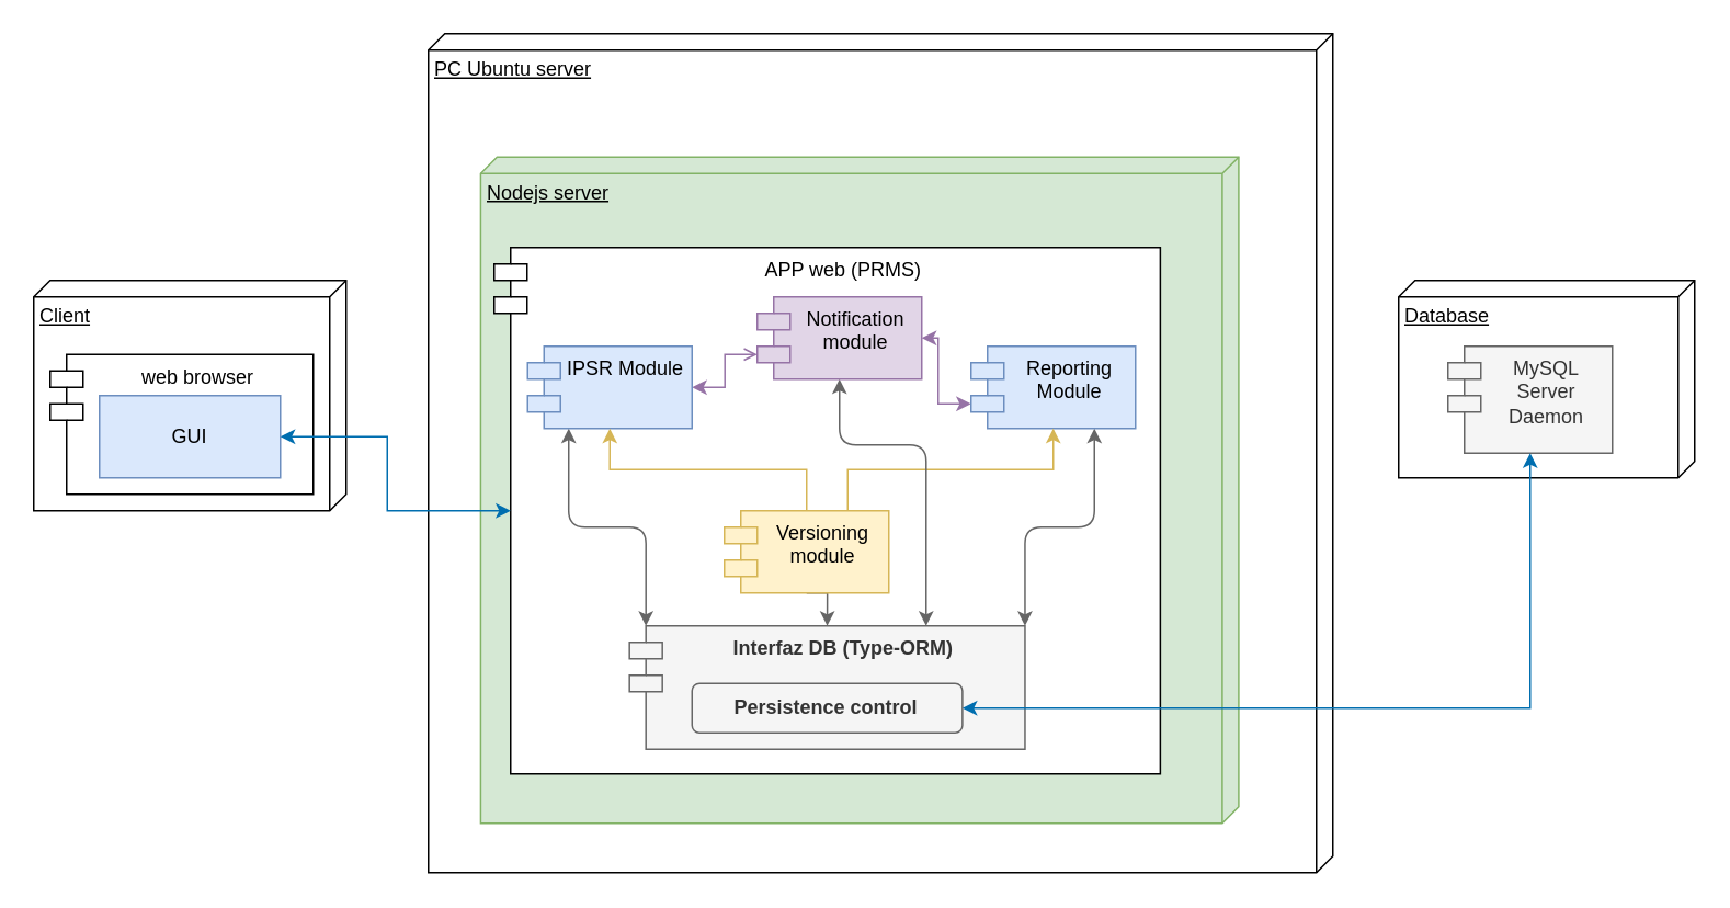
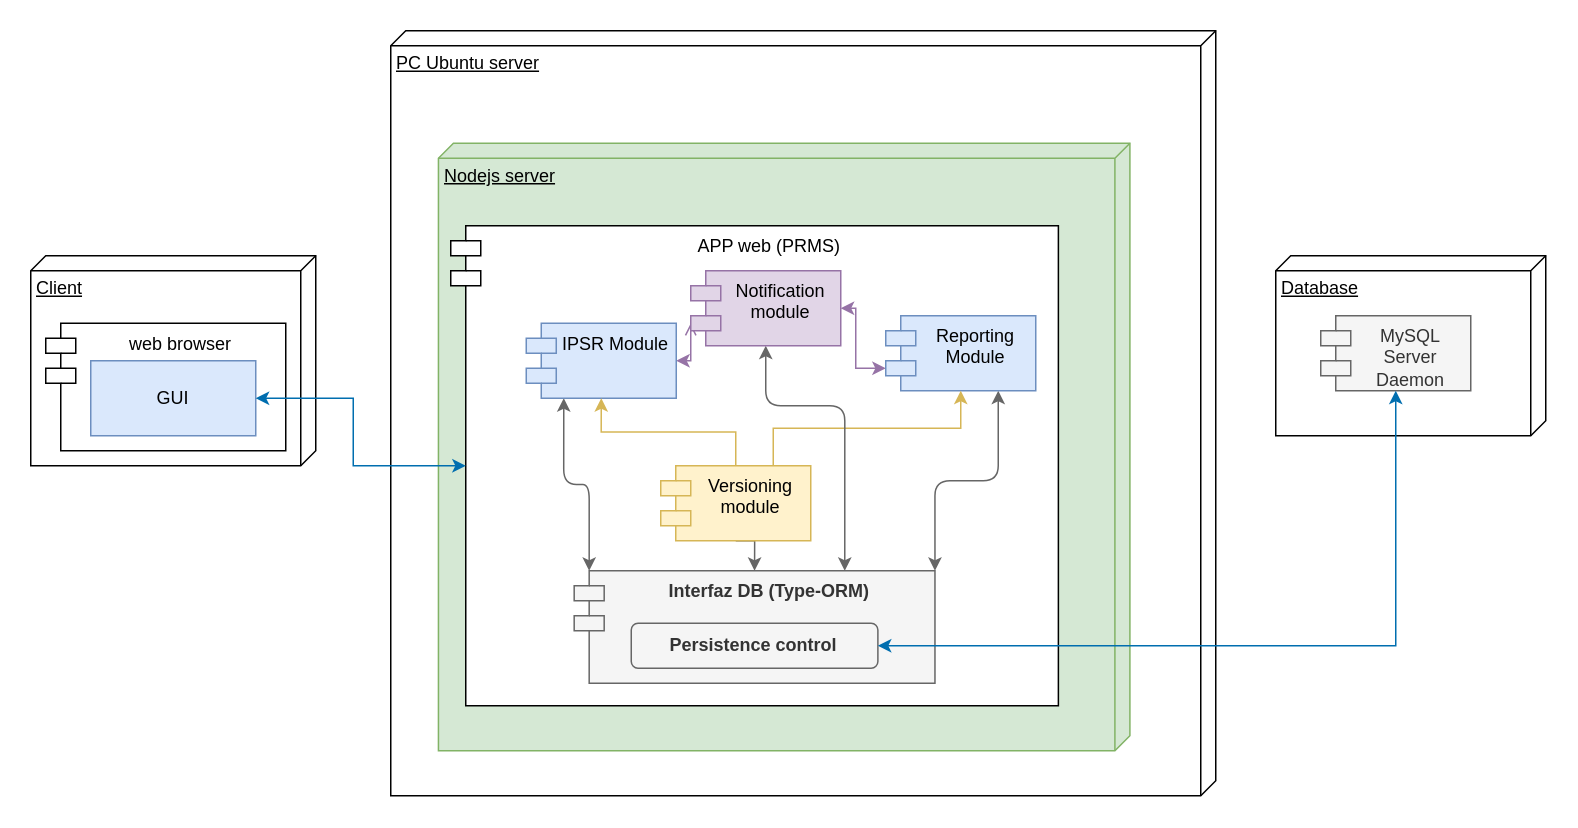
  <mxCell id="0" />
  <mxCell id="1" parent="0" />
  <mxCell id="2" value="" style="group" vertex="1" connectable="0" parent="1"><mxGeometry x="260" y="20" width="550" height="510" as="geometry" /></mxCell>
  <mxCell id="3" value="PC Ubuntu server" style="verticalAlign=top;align=left;spacingTop=8;spacingLeft=2;spacingRight=12;shape=cube;size=10;direction=south;fontStyle=4;html=1;whiteSpace=wrap;" vertex="1" parent="2"><mxGeometry width="550" height="510" as="geometry" /></mxCell>
  <mxCell id="4" value="Nodejs server" style="verticalAlign=top;align=left;spacingTop=8;spacingLeft=2;spacingRight=12;shape=cube;size=10;direction=south;fontStyle=4;html=1;whiteSpace=wrap;fillColor=#d5e8d4;strokeColor=#82b366;" vertex="1" parent="2"><mxGeometry x="31.792" y="75.0" width="460.983" height="405.0" as="geometry" /></mxCell>
  <mxCell id="5" value="APP web (PRMS)" style="shape=module;align=left;spacingLeft=20;align=center;verticalAlign=top;whiteSpace=wrap;html=1;" vertex="1" parent="2"><mxGeometry x="40" y="130" width="405.09" height="320" as="geometry" /></mxCell>
  <mxCell id="6" value="&lt;b&gt;Interfaz DB (Type-ORM)&lt;/b&gt;" style="shape=module;align=left;spacingLeft=20;align=center;verticalAlign=top;whiteSpace=wrap;html=1;fillColor=#f5f5f5;fontColor=#333333;strokeColor=#666666;" vertex="1" parent="2"><mxGeometry x="122.29" y="360" width="240.52" height="75" as="geometry" /></mxCell>
  <mxCell id="7" value="&lt;b style=&quot;border-color: var(--border-color);&quot;&gt;Persistence control&lt;/b&gt;" style="html=1;whiteSpace=wrap;fillColor=#f5f5f5;fontColor=#333333;strokeColor=#666666;rounded=1;" vertex="1" parent="2"><mxGeometry x="160.34" y="395" width="164.42" height="30" as="geometry" /></mxCell>
  <mxCell id="8" style="edgeStyle=orthogonalEdgeStyle;rounded=0;orthogonalLoop=1;jettySize=auto;html=1;exitX=1;exitY=0.5;exitDx=0;exitDy=0;entryX=0;entryY=0;entryDx=0;entryDy=35;entryPerimeter=0;startArrow=classic;startFill=1;fillColor=#e1d5e7;strokeColor=#9673a6;endArrow=open;" edge="1" parent="2" source="10" target="19"><mxGeometry relative="1" as="geometry" /></mxCell>
  <mxCell id="9" style="edgeStyle=orthogonalEdgeStyle;rounded=1;orthogonalLoop=1;jettySize=auto;html=1;exitX=0.25;exitY=1;exitDx=0;exitDy=0;entryX=0;entryY=0;entryDx=10;entryDy=0;entryPerimeter=0;startArrow=classic;startFill=1;fillColor=#f5f5f5;strokeColor=#666666;" edge="1" parent="2" source="10" target="6"><mxGeometry relative="1" as="geometry" /></mxCell>
- <mxCell id="10" value="IPSR Module" style="shape=module;align=left;spacingLeft=20;align=center;verticalAlign=top;whiteSpace=wrap;html=1;fillColor=#dae8fc;strokeColor=#6c8ebf;" vertex="1" parent="2"><mxGeometry x="60.34" y="190" width="100" height="50" as="geometry" /></mxCell>
+ <mxCell id="10" value="IPSR Module" style="shape=module;align=left;spacingLeft=20;align=center;verticalAlign=top;whiteSpace=wrap;html=1;fillColor=#dae8fc;strokeColor=#6c8ebf;" vertex="1" parent="2"><mxGeometry x="90.34" y="195" width="100" height="50" as="geometry" /></mxCell>
  <mxCell id="11" style="edgeStyle=orthogonalEdgeStyle;rounded=0;orthogonalLoop=1;jettySize=auto;html=1;exitX=0;exitY=0;exitDx=0;exitDy=35;exitPerimeter=0;startArrow=classic;startFill=1;fillColor=#e1d5e7;strokeColor=#9673a6;" edge="1" parent="2" source="13" target="19"><mxGeometry relative="1" as="geometry" /></mxCell>
  <mxCell id="12" style="edgeStyle=orthogonalEdgeStyle;rounded=1;orthogonalLoop=1;jettySize=auto;html=1;exitX=0.75;exitY=1;exitDx=0;exitDy=0;entryX=1;entryY=0;entryDx=0;entryDy=0;startArrow=classic;startFill=1;fillColor=#f5f5f5;strokeColor=#666666;" edge="1" parent="2" source="13" target="6"><mxGeometry relative="1" as="geometry" /></mxCell>
  <mxCell id="13" value="Reporting Module" style="shape=module;align=left;spacingLeft=20;align=center;verticalAlign=top;whiteSpace=wrap;html=1;fillColor=#dae8fc;strokeColor=#6c8ebf;" vertex="1" parent="2"><mxGeometry x="330" y="190" width="100" height="50" as="geometry" /></mxCell>
  <mxCell id="14" style="edgeStyle=orthogonalEdgeStyle;rounded=0;orthogonalLoop=1;jettySize=auto;html=1;exitX=0.5;exitY=0;exitDx=0;exitDy=0;entryX=0.5;entryY=1;entryDx=0;entryDy=0;fillColor=#fff2cc;strokeColor=#d6b656;" edge="1" parent="2" source="17" target="10"><mxGeometry relative="1" as="geometry" /></mxCell>
  <mxCell id="15" style="edgeStyle=orthogonalEdgeStyle;rounded=0;orthogonalLoop=1;jettySize=auto;html=1;exitX=0.75;exitY=0;exitDx=0;exitDy=0;fillColor=#fff2cc;strokeColor=#d6b656;" edge="1" parent="2" source="17" target="13"><mxGeometry relative="1" as="geometry" /></mxCell>
  <mxCell id="16" style="edgeStyle=orthogonalEdgeStyle;rounded=0;orthogonalLoop=1;jettySize=auto;html=1;exitX=0.5;exitY=1;exitDx=0;exitDy=0;entryX=0.5;entryY=0;entryDx=0;entryDy=0;fillColor=#f5f5f5;strokeColor=#666666;" edge="1" parent="2" source="17" target="6"><mxGeometry relative="1" as="geometry" /></mxCell>
  <mxCell id="17" value="Versioning module" style="shape=module;align=left;spacingLeft=20;align=center;verticalAlign=top;whiteSpace=wrap;html=1;fillColor=#fff2cc;strokeColor=#d6b656;" vertex="1" parent="2"><mxGeometry x="180" y="290" width="100" height="50" as="geometry" /></mxCell>
  <mxCell id="18" style="edgeStyle=orthogonalEdgeStyle;rounded=1;orthogonalLoop=1;jettySize=auto;html=1;exitX=0.5;exitY=1;exitDx=0;exitDy=0;entryX=0.75;entryY=0;entryDx=0;entryDy=0;startArrow=classic;startFill=1;fillColor=#f5f5f5;strokeColor=#666666;" edge="1" parent="2" source="19" target="6"><mxGeometry relative="1" as="geometry"><Array as="points"><mxPoint x="250" y="250" /><mxPoint x="303" y="250" /></Array></mxGeometry></mxCell>
  <mxCell id="19" value="Notification module" style="shape=module;align=left;spacingLeft=20;align=center;verticalAlign=top;whiteSpace=wrap;html=1;fillColor=#e1d5e7;strokeColor=#9673a6;" vertex="1" parent="2"><mxGeometry x="200" y="160" width="100" height="50" as="geometry" /></mxCell>
  <mxCell id="20" value="" style="group;" vertex="1" connectable="0" parent="1"><mxGeometry x="850" y="170" width="180" height="120" as="geometry" /></mxCell>
  <mxCell id="21" value="Database" style="verticalAlign=top;align=left;spacingTop=8;spacingLeft=2;spacingRight=12;shape=cube;size=10;direction=south;fontStyle=4;html=1;whiteSpace=wrap;" vertex="1" parent="20"><mxGeometry width="180" height="120" as="geometry" /></mxCell>
- <mxCell id="22" value="MySQL Server Daemon" style="shape=module;align=left;spacingLeft=20;align=center;verticalAlign=top;whiteSpace=wrap;html=1;fillColor=#f5f5f5;fontColor=#333333;strokeColor=#666666;" vertex="1" parent="20"><mxGeometry x="30" y="40" width="100" height="65" as="geometry" /></mxCell>
+ <mxCell id="22" value="MySQL Server Daemon" style="shape=module;align=left;spacingLeft=20;align=center;verticalAlign=top;whiteSpace=wrap;html=1;fillColor=#f5f5f5;fontColor=#333333;strokeColor=#666666;" vertex="1" parent="20"><mxGeometry x="30" y="40" width="100" height="50" as="geometry" /></mxCell>
  <mxCell id="23" style="edgeStyle=orthogonalEdgeStyle;rounded=0;orthogonalLoop=1;jettySize=auto;html=1;exitX=1;exitY=0.5;exitDx=0;exitDy=0;entryX=0.5;entryY=1;entryDx=0;entryDy=0;fillColor=#1ba1e2;strokeColor=#006EAF;startArrow=classic;startFill=1;" edge="1" parent="1" source="7" target="22"><mxGeometry relative="1" as="geometry" /></mxCell>
  <mxCell id="24" value="" style="group" vertex="1" connectable="0" parent="1"><mxGeometry x="20" y="170" width="190" height="140" as="geometry" /></mxCell>
  <mxCell id="25" value="Client" style="verticalAlign=top;align=left;spacingTop=8;spacingLeft=2;spacingRight=12;shape=cube;size=10;direction=south;fontStyle=4;html=1;whiteSpace=wrap;" vertex="1" parent="24"><mxGeometry width="190" height="140" as="geometry" /></mxCell>
  <mxCell id="26" value="web browser" style="shape=module;align=left;spacingLeft=20;align=center;verticalAlign=top;whiteSpace=wrap;html=1;" vertex="1" parent="24"><mxGeometry x="10" y="45" width="160" height="85" as="geometry" /></mxCell>
  <mxCell id="27" value="GUI" style="html=1;whiteSpace=wrap;fillColor=#dae8fc;strokeColor=#6c8ebf;" vertex="1" parent="24"><mxGeometry x="40" y="70" width="110" height="50" as="geometry" /></mxCell>
  <mxCell id="28" style="edgeStyle=orthogonalEdgeStyle;rounded=0;orthogonalLoop=1;jettySize=auto;html=1;exitX=0;exitY=0.5;exitDx=10;exitDy=0;exitPerimeter=0;entryX=1;entryY=0.5;entryDx=0;entryDy=0;fillColor=#1ba1e2;strokeColor=#006EAF;startArrow=classic;startFill=1;" edge="1" parent="1" source="5" target="27"><mxGeometry relative="1" as="geometry" /></mxCell>
